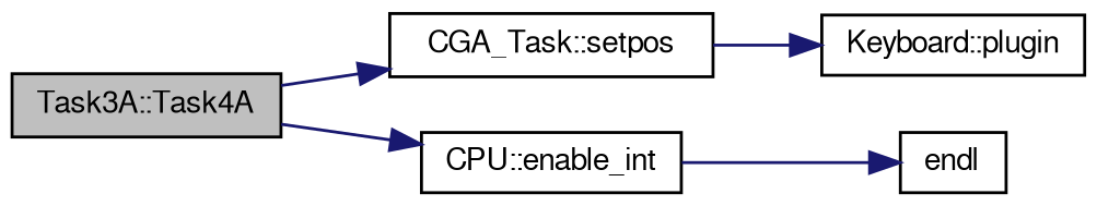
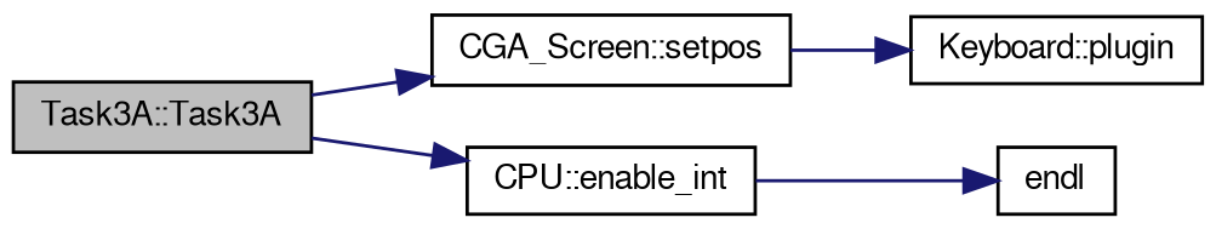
  digraph {
    rankdir=LR
    node [color=black fontname=FreeSans fontsize=10 shape=record]
    edge [color=midnightblue fontname=FreeSans fontsize=10 labelfontname=FreeSans labelfontsize=10 style=solid]
-   n1 [fillcolor=grey75 fontcolor=black height=0.2 label="Task3A::Task4A" style=filled width=0.4]
-   n2 [height=0.2 label="CGA_Task::setpos" width=0.4]
+   n1 [fillcolor=grey75 fontcolor=black height=0.2 label="Task3A::Task3A" style=filled width=0.4]
+   n2 [height=0.2 label="CGA_Screen::setpos" width=0.4]
    n3 [height=0.2 label="CPU::enable_int" width=0.4]
    n4 [height=0.2 label="Keyboard::plugin" width=0.4]
    n5 [height=0.2 label=endl width=0.4]
    n1 -> n2
    n1 -> n3
    n2 -> n4
    n3 -> n5
  }
